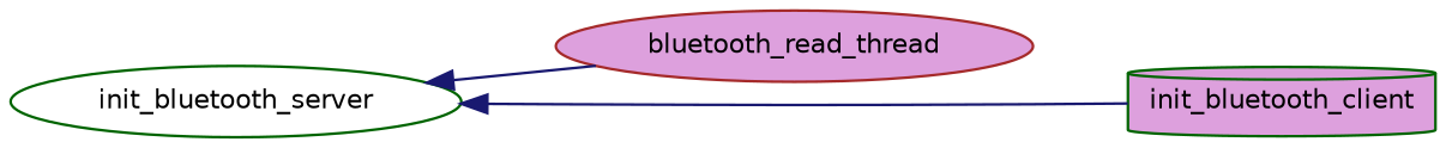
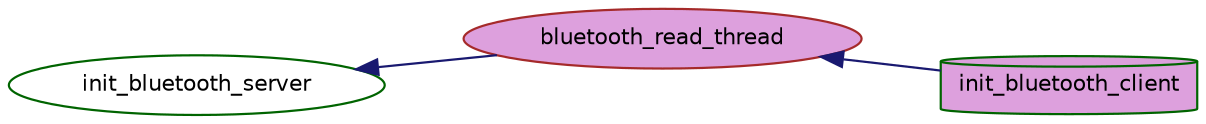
  digraph {
    rankdir=LR
    node [color=darkgreen fillcolor=plum fontname=Helvetica fontsize=10 shape=ellipse style=filled]
    edge [color=midnightblue dir=back fontname=Helvetica fontsize=10 labelfontname=Helvetica labelfontsize=10 style=solid]
    n1 [color=brown fontcolor=black height=0.2 label=bluetooth_read_thread width=0.4]
    n2 [height=0.2 label=init_bluetooth_client shape=cylinder width=0.4]
    n3 [fillcolor=white height=0.2 label=init_bluetooth_server width=0.4]
-   n3 -> n2
+   n1 -> n2
    n3 -> n1
  }
